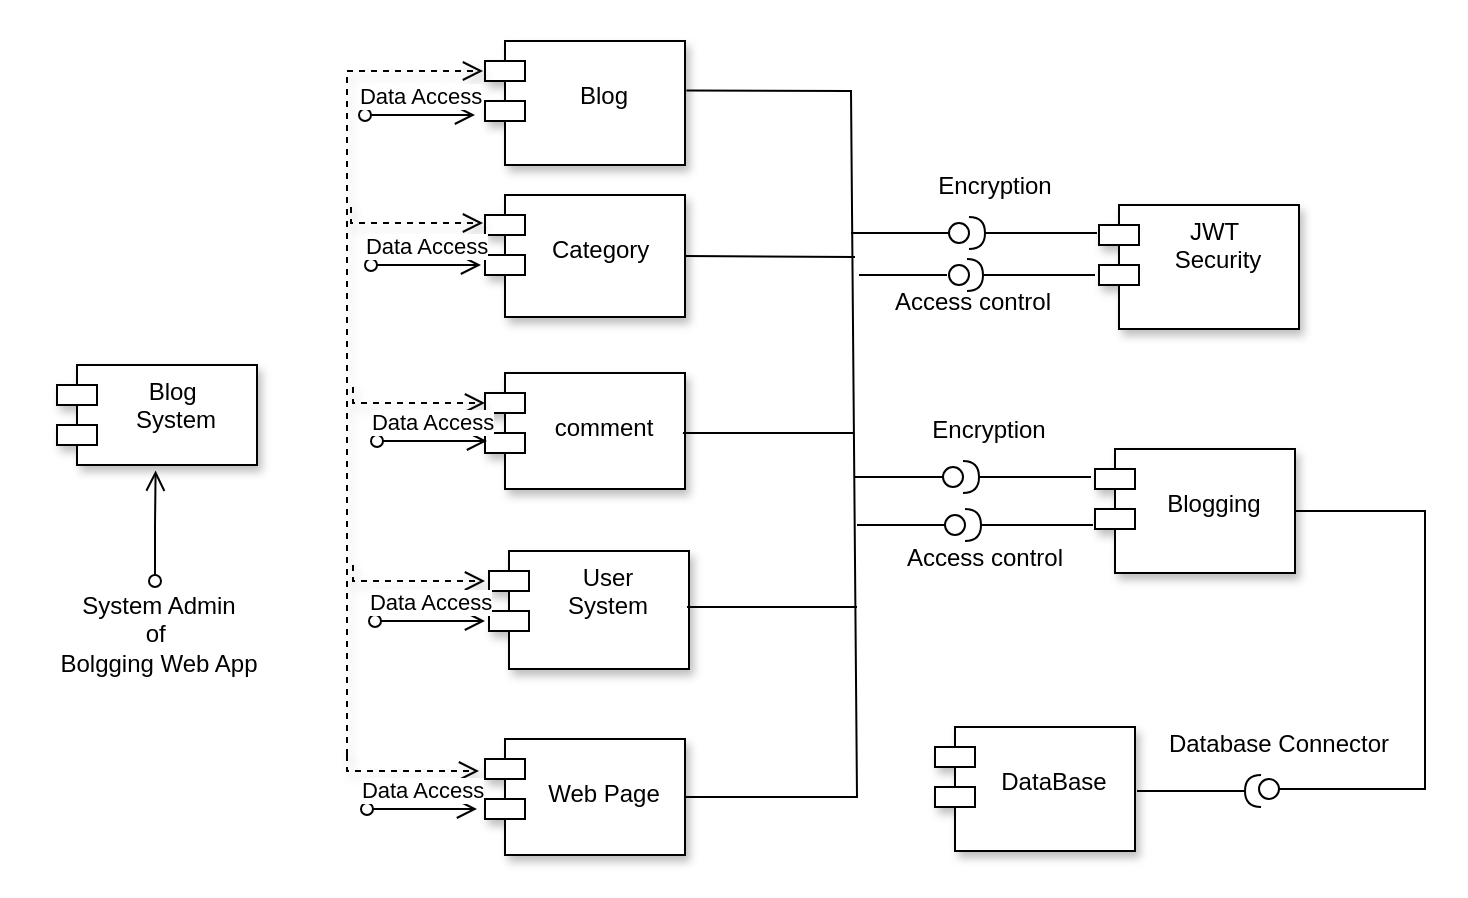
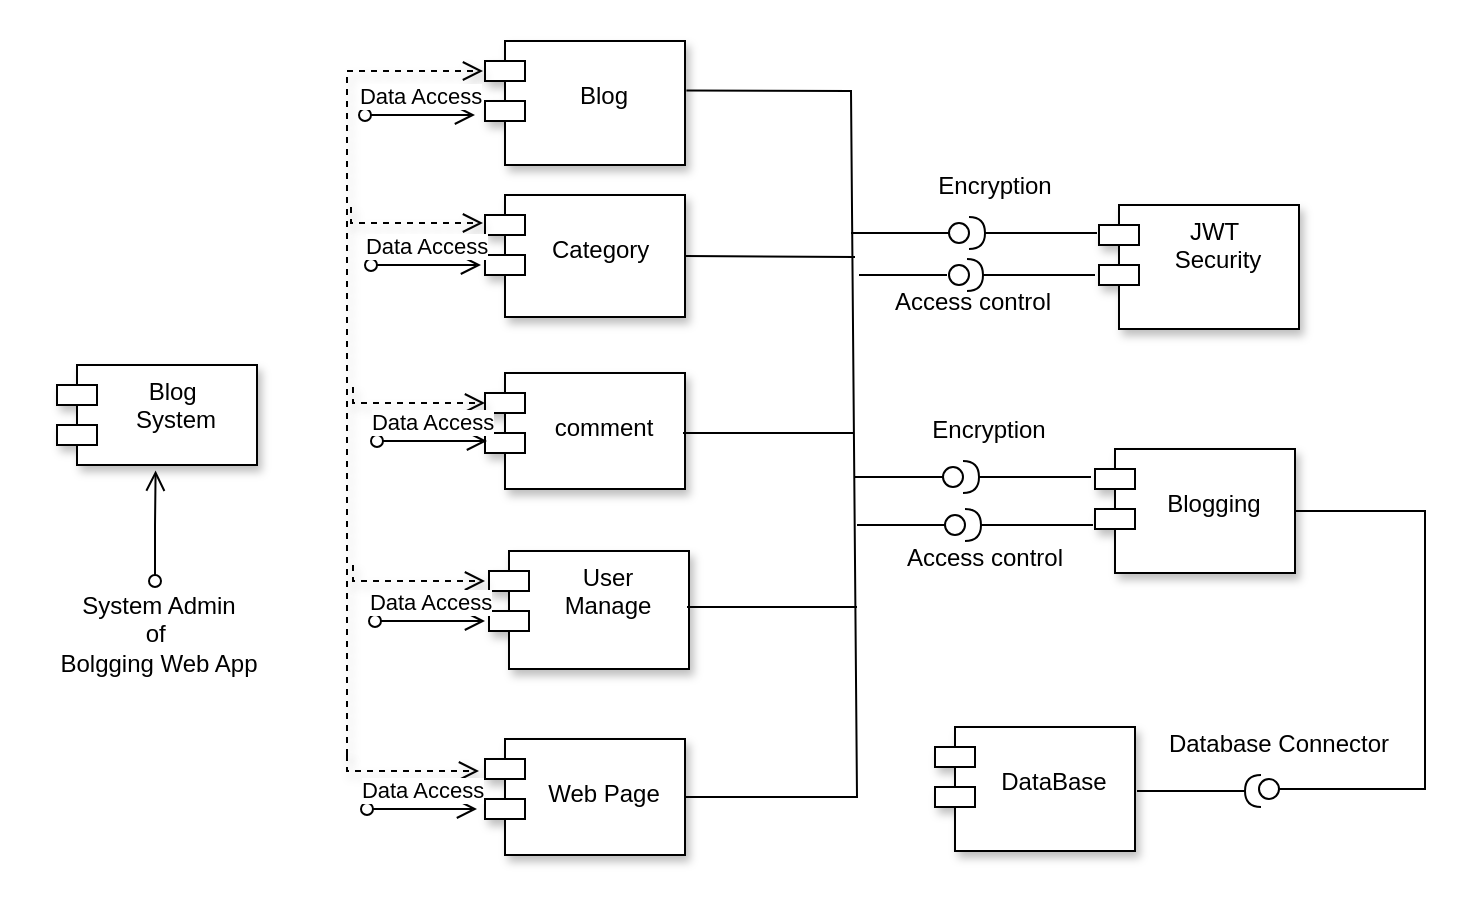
  <mxCell id="0" />
  <mxCell id="1" parent="0" />
  <mxCell id="2" value="Blog&amp;nbsp;&lt;br&gt;System" style="shape=module;align=left;spacingLeft=20;align=center;verticalAlign=top;whiteSpace=wrap;html=1;strokeWidth=1;shadow=1;" parent="1" vertex="1"><mxGeometry x="28" y="182" width="100" height="50" as="geometry" /></mxCell>
  <mxCell id="3" value="&lt;br&gt;Blog" style="shape=module;align=left;spacingLeft=20;align=center;verticalAlign=top;whiteSpace=wrap;html=1;strokeWidth=1;shadow=1;" parent="1" vertex="1"><mxGeometry x="242" y="20" width="100" height="62" as="geometry" /></mxCell>
  <mxCell id="4" value="&lt;br&gt;Category&amp;nbsp;" style="shape=module;align=left;spacingLeft=20;align=center;verticalAlign=top;whiteSpace=wrap;html=1;strokeWidth=1;shadow=1;" parent="1" vertex="1"><mxGeometry x="242" y="97" width="100" height="61" as="geometry" /></mxCell>
  <mxCell id="5" value="&lt;br&gt;comment" style="shape=module;align=left;spacingLeft=20;align=center;verticalAlign=top;whiteSpace=wrap;html=1;strokeWidth=1;shadow=1;" parent="1" vertex="1"><mxGeometry x="242" y="186" width="100" height="58" as="geometry" /></mxCell>
- <mxCell id="6" value="User&lt;br&gt;System" style="shape=module;align=left;spacingLeft=20;align=center;verticalAlign=top;whiteSpace=wrap;html=1;strokeWidth=1;shadow=1;" parent="1" vertex="1"><mxGeometry x="244" y="275" width="100" height="59" as="geometry" /></mxCell>
+ <mxCell id="6" value="User&lt;br&gt;Manage" style="shape=module;align=left;spacingLeft=20;align=center;verticalAlign=top;whiteSpace=wrap;html=1;strokeWidth=1;shadow=1;" parent="1" vertex="1"><mxGeometry x="244" y="275" width="100" height="59" as="geometry" /></mxCell>
  <mxCell id="7" value="&lt;br&gt;Web Page" style="shape=module;align=left;spacingLeft=20;align=center;verticalAlign=top;whiteSpace=wrap;html=1;strokeWidth=1;shadow=1;" parent="1" vertex="1"><mxGeometry x="242" y="369" width="100" height="58" as="geometry" /></mxCell>
  <mxCell id="8" value="" style="html=1;verticalAlign=bottom;endArrow=open;dashed=1;endSize=8;edgeStyle=elbowEdgeStyle;elbow=vertical;curved=0;rounded=0;strokeWidth=1;shadow=1;" parent="1" edge="1"><mxGeometry relative="1" as="geometry"><mxPoint x="173" y="377" as="sourcePoint" /><mxPoint x="241" y="35" as="targetPoint" /><Array as="points"><mxPoint x="137" y="35" /></Array></mxGeometry></mxCell>
  <mxCell id="9" value="" style="html=1;verticalAlign=bottom;endArrow=open;dashed=1;endSize=8;edgeStyle=elbowEdgeStyle;elbow=vertical;curved=0;rounded=0;strokeWidth=1;shadow=1;" parent="1" edge="1"><mxGeometry relative="1" as="geometry"><mxPoint x="173" y="377" as="sourcePoint" /><mxPoint x="239" y="385" as="targetPoint" /><Array as="points"><mxPoint x="129" y="385" /></Array></mxGeometry></mxCell>
  <mxCell id="10" value="" style="html=1;verticalAlign=bottom;endArrow=open;dashed=1;endSize=8;edgeStyle=elbowEdgeStyle;elbow=vertical;curved=0;rounded=0;strokeWidth=1;shadow=1;" parent="1" edge="1"><mxGeometry relative="1" as="geometry"><mxPoint x="176" y="282" as="sourcePoint" /><mxPoint x="242" y="290" as="targetPoint" /><Array as="points"><mxPoint x="132" y="290" /></Array></mxGeometry></mxCell>
  <mxCell id="11" value="" style="html=1;verticalAlign=bottom;endArrow=open;dashed=1;endSize=8;edgeStyle=elbowEdgeStyle;elbow=vertical;curved=0;rounded=0;strokeWidth=1;shadow=1;" parent="1" edge="1"><mxGeometry relative="1" as="geometry"><mxPoint x="176" y="193" as="sourcePoint" /><mxPoint x="242" y="201" as="targetPoint" /><Array as="points"><mxPoint x="132" y="201" /></Array></mxGeometry></mxCell>
  <mxCell id="12" value="" style="html=1;verticalAlign=bottom;endArrow=open;dashed=1;endSize=8;edgeStyle=elbowEdgeStyle;elbow=vertical;curved=0;rounded=0;strokeWidth=1;shadow=1;" parent="1" edge="1"><mxGeometry relative="1" as="geometry"><mxPoint x="175" y="103" as="sourcePoint" /><mxPoint x="241" y="111" as="targetPoint" /><Array as="points"><mxPoint x="131" y="111" /></Array></mxGeometry></mxCell>
  <mxCell id="13" value="Data Access" style="html=1;verticalAlign=bottom;startArrow=oval;startFill=0;endArrow=open;startSize=6;endSize=8;edgeStyle=elbowEdgeStyle;elbow=vertical;curved=0;rounded=0;" parent="1" edge="1"><mxGeometry width="80" relative="1" as="geometry"><mxPoint x="182" y="57" as="sourcePoint" /><mxPoint x="237" y="57" as="targetPoint" /></mxGeometry></mxCell>
  <mxCell id="14" value="Data Access" style="html=1;verticalAlign=bottom;startArrow=oval;startFill=0;endArrow=open;startSize=6;endSize=8;edgeStyle=elbowEdgeStyle;elbow=vertical;curved=0;rounded=0;" parent="1" edge="1"><mxGeometry width="80" relative="1" as="geometry"><mxPoint x="185" y="132" as="sourcePoint" /><mxPoint x="240" y="132" as="targetPoint" /></mxGeometry></mxCell>
  <mxCell id="15" value="Data Access" style="html=1;verticalAlign=bottom;startArrow=oval;startFill=0;endArrow=open;startSize=6;endSize=8;edgeStyle=elbowEdgeStyle;elbow=vertical;curved=0;rounded=0;" parent="1" edge="1"><mxGeometry width="80" relative="1" as="geometry"><mxPoint x="188" y="220" as="sourcePoint" /><mxPoint x="243" y="220" as="targetPoint" /></mxGeometry></mxCell>
  <mxCell id="16" value="Data Access" style="html=1;verticalAlign=bottom;startArrow=oval;startFill=0;endArrow=open;startSize=6;endSize=8;edgeStyle=elbowEdgeStyle;elbow=vertical;curved=0;rounded=0;" parent="1" edge="1"><mxGeometry width="80" relative="1" as="geometry"><mxPoint x="187" y="310" as="sourcePoint" /><mxPoint x="242" y="310" as="targetPoint" /></mxGeometry></mxCell>
  <mxCell id="17" value="Data Access" style="html=1;verticalAlign=bottom;startArrow=oval;startFill=0;endArrow=open;startSize=6;endSize=8;edgeStyle=elbowEdgeStyle;elbow=vertical;curved=0;rounded=0;" parent="1" edge="1"><mxGeometry width="80" relative="1" as="geometry"><mxPoint x="183" y="404" as="sourcePoint" /><mxPoint x="238" y="404" as="targetPoint" /></mxGeometry></mxCell>
  <mxCell id="18" value="" style="html=1;verticalAlign=bottom;startArrow=oval;startFill=0;endArrow=open;startSize=6;endSize=8;edgeStyle=elbowEdgeStyle;elbow=vertical;curved=0;rounded=0;entryX=0.613;entryY=1.056;entryDx=0;entryDy=0;entryPerimeter=0;" parent="1" edge="1"><mxGeometry width="80" relative="1" as="geometry"><mxPoint x="77" y="290" as="sourcePoint" /><mxPoint x="77.3" y="234.8" as="targetPoint" /><Array as="points" /></mxGeometry></mxCell>
  <mxCell id="19" value="System Admin&lt;br&gt;of&amp;nbsp;&lt;br&gt;Bolgging Web App" style="text;html=1;align=center;verticalAlign=middle;resizable=0;points=[];autosize=1;strokeColor=none;fillColor=none;" parent="1" vertex="1"><mxGeometry x="20" y="289" width="117" height="55" as="geometry" /></mxCell>
  <mxCell id="20" value="" style="endArrow=none;html=1;rounded=0;entryX=1.007;entryY=0.4;entryDx=0;entryDy=0;exitX=1;exitY=0.5;exitDx=0;exitDy=0;entryPerimeter=0;" parent="1" source="7" target="3" edge="1"><mxGeometry width="50" height="50" relative="1" as="geometry"><mxPoint x="413" y="415" as="sourcePoint" /><mxPoint x="397" y="36" as="targetPoint" /><Array as="points"><mxPoint x="428" y="398" /><mxPoint x="425" y="45" /></Array></mxGeometry></mxCell>
  <mxCell id="21" value="" style="endArrow=none;html=1;rounded=0;exitX=1;exitY=0.5;exitDx=0;exitDy=0;" parent="1" source="4" edge="1"><mxGeometry width="50" height="50" relative="1" as="geometry"><mxPoint x="310" y="222" as="sourcePoint" /><mxPoint x="427" y="128" as="targetPoint" /></mxGeometry></mxCell>
  <mxCell id="22" value="" style="endArrow=none;html=1;rounded=0;exitX=1;exitY=0.5;exitDx=0;exitDy=0;" parent="1" edge="1"><mxGeometry width="50" height="50" relative="1" as="geometry"><mxPoint x="341" y="216" as="sourcePoint" /><mxPoint x="426" y="216" as="targetPoint" /></mxGeometry></mxCell>
  <mxCell id="23" value="" style="endArrow=none;html=1;rounded=0;exitX=1;exitY=0.5;exitDx=0;exitDy=0;" parent="1" edge="1"><mxGeometry width="50" height="50" relative="1" as="geometry"><mxPoint x="343" y="303" as="sourcePoint" /><mxPoint x="428" y="303" as="targetPoint" /></mxGeometry></mxCell>
  <mxCell id="24" value="" style="rounded=0;orthogonalLoop=1;jettySize=auto;html=1;endArrow=none;endFill=0;sketch=0;sourcePerimeterSpacing=0;targetPerimeterSpacing=0;" parent="1" edge="1"><mxGeometry relative="1" as="geometry"><mxPoint x="429" y="137" as="sourcePoint" /><mxPoint x="473" y="137" as="targetPoint" /></mxGeometry></mxCell>
  <mxCell id="25" value="" style="rounded=0;orthogonalLoop=1;jettySize=auto;html=1;endArrow=halfCircle;endFill=0;endSize=6;strokeWidth=1;sketch=0;" parent="1" edge="1"><mxGeometry relative="1" as="geometry"><mxPoint x="547" y="137" as="sourcePoint" /><mxPoint x="483" y="137" as="targetPoint" /></mxGeometry></mxCell>
  <mxCell id="26" value="" style="ellipse;whiteSpace=wrap;html=1;align=center;aspect=fixed;resizable=0;points=[];outlineConnect=0;sketch=0;" parent="1" vertex="1"><mxGeometry x="474" y="132" width="10" height="10" as="geometry" /></mxCell>
  <mxCell id="27" value="" style="rounded=0;orthogonalLoop=1;jettySize=auto;html=1;endArrow=none;endFill=0;sketch=0;sourcePerimeterSpacing=0;targetPerimeterSpacing=0;" parent="1" target="29" edge="1"><mxGeometry relative="1" as="geometry"><mxPoint x="427" y="238" as="sourcePoint" /></mxGeometry></mxCell>
  <mxCell id="28" value="" style="rounded=0;orthogonalLoop=1;jettySize=auto;html=1;endArrow=halfCircle;endFill=0;endSize=6;strokeWidth=1;sketch=0;" parent="1" target="29" edge="1"><mxGeometry relative="1" as="geometry"><mxPoint x="545" y="238" as="sourcePoint" /><mxPoint x="477" y="238" as="targetPoint" /></mxGeometry></mxCell>
  <mxCell id="29" value="" style="ellipse;whiteSpace=wrap;html=1;align=center;aspect=fixed;resizable=0;points=[];outlineConnect=0;sketch=0;" parent="1" vertex="1"><mxGeometry x="471" y="233" width="10" height="10" as="geometry" /></mxCell>
  <mxCell id="30" value="" style="rounded=0;orthogonalLoop=1;jettySize=auto;html=1;endArrow=none;endFill=0;sketch=0;sourcePerimeterSpacing=0;targetPerimeterSpacing=0;" parent="1" target="32" edge="1"><mxGeometry relative="1" as="geometry"><mxPoint x="428" y="262" as="sourcePoint" /></mxGeometry></mxCell>
  <mxCell id="31" value="" style="rounded=0;orthogonalLoop=1;jettySize=auto;html=1;endArrow=halfCircle;endFill=0;endSize=6;strokeWidth=1;sketch=0;" parent="1" target="32" edge="1"><mxGeometry relative="1" as="geometry"><mxPoint x="546" y="262" as="sourcePoint" /><mxPoint x="478" y="262" as="targetPoint" /></mxGeometry></mxCell>
  <mxCell id="32" value="" style="ellipse;whiteSpace=wrap;html=1;align=center;aspect=fixed;resizable=0;points=[];outlineConnect=0;sketch=0;" parent="1" vertex="1"><mxGeometry x="472" y="257" width="10" height="10" as="geometry" /></mxCell>
  <mxCell id="33" value="JWT&amp;nbsp;&lt;br&gt;Security" style="shape=module;align=left;spacingLeft=20;align=center;verticalAlign=top;whiteSpace=wrap;html=1;strokeWidth=1;shadow=1;" parent="1" vertex="1"><mxGeometry x="549" y="102" width="100" height="62" as="geometry" /></mxCell>
  <mxCell id="34" value="&lt;br&gt;Blogging" style="shape=module;align=left;spacingLeft=20;align=center;verticalAlign=top;whiteSpace=wrap;html=1;strokeWidth=1;shadow=1;" parent="1" vertex="1"><mxGeometry x="547" y="224" width="100" height="62" as="geometry" /></mxCell>
  <mxCell id="35" value="Access control" style="text;html=1;align=center;verticalAlign=middle;resizable=0;points=[];autosize=1;strokeColor=none;fillColor=none;" parent="1" vertex="1"><mxGeometry x="438" y="138" width="96" height="26" as="geometry" /></mxCell>
  <mxCell id="36" value="Encryption" style="text;html=1;align=center;verticalAlign=middle;resizable=0;points=[];autosize=1;strokeColor=none;fillColor=none;" parent="1" vertex="1"><mxGeometry x="456" y="202" width="75" height="26" as="geometry" /></mxCell>
  <mxCell id="37" value="Access control" style="text;html=1;align=center;verticalAlign=middle;resizable=0;points=[];autosize=1;strokeColor=none;fillColor=none;" parent="1" vertex="1"><mxGeometry x="444" y="266" width="96" height="26" as="geometry" /></mxCell>
  <mxCell id="38" value="&lt;br&gt;DataBase" style="shape=module;align=left;spacingLeft=20;align=center;verticalAlign=top;whiteSpace=wrap;html=1;strokeWidth=1;shadow=1;" parent="1" vertex="1"><mxGeometry x="467" y="363" width="100" height="62" as="geometry" /></mxCell>
  <mxCell id="39" value="" style="rounded=0;orthogonalLoop=1;jettySize=auto;html=1;endArrow=none;endFill=0;sketch=0;sourcePerimeterSpacing=0;targetPerimeterSpacing=0;exitX=1;exitY=0.5;exitDx=0;exitDy=0;" parent="1" source="34" target="41" edge="1"><mxGeometry relative="1" as="geometry"><mxPoint x="650" y="273" as="sourcePoint" /><Array as="points"><mxPoint x="712" y="255" /><mxPoint x="712" y="394" /></Array></mxGeometry></mxCell>
  <mxCell id="40" value="" style="rounded=0;orthogonalLoop=1;jettySize=auto;html=1;endArrow=halfCircle;endFill=0;endSize=6;strokeWidth=1;sketch=0;" parent="1" edge="1"><mxGeometry relative="1" as="geometry"><mxPoint x="568" y="395" as="sourcePoint" /><mxPoint x="630" y="395" as="targetPoint" /></mxGeometry></mxCell>
  <mxCell id="41" value="" style="ellipse;whiteSpace=wrap;html=1;align=center;aspect=fixed;resizable=0;points=[];outlineConnect=0;sketch=0;" parent="1" vertex="1"><mxGeometry x="629" y="389" width="10" height="10" as="geometry" /></mxCell>
  <mxCell id="42" value="Database Connector" style="text;html=1;align=center;verticalAlign=middle;resizable=0;points=[];autosize=1;strokeColor=none;fillColor=none;" parent="1" vertex="1"><mxGeometry x="575" y="359" width="128" height="26" as="geometry" /></mxCell>
  <mxCell id="43" value="" style="rounded=0;orthogonalLoop=1;jettySize=auto;html=1;endArrow=none;endFill=0;sketch=0;sourcePerimeterSpacing=0;targetPerimeterSpacing=0;" parent="1" target="45" edge="1"><mxGeometry relative="1" as="geometry"><mxPoint x="425" y="116" as="sourcePoint" /></mxGeometry></mxCell>
  <mxCell id="44" value="" style="rounded=0;orthogonalLoop=1;jettySize=auto;html=1;endArrow=halfCircle;endFill=0;endSize=6;strokeWidth=1;sketch=0;" parent="1" target="45" edge="1"><mxGeometry relative="1" as="geometry"><mxPoint x="548" y="116" as="sourcePoint" /><mxPoint x="480" y="116" as="targetPoint" /></mxGeometry></mxCell>
  <mxCell id="45" value="" style="ellipse;whiteSpace=wrap;html=1;align=center;aspect=fixed;resizable=0;points=[];outlineConnect=0;sketch=0;" parent="1" vertex="1"><mxGeometry x="474" y="111" width="10" height="10" as="geometry" /></mxCell>
  <mxCell id="46" value="Encryption" style="text;html=1;align=center;verticalAlign=middle;resizable=0;points=[];autosize=1;strokeColor=none;fillColor=none;" parent="1" vertex="1"><mxGeometry x="459" y="80" width="75" height="26" as="geometry" /></mxCell>
